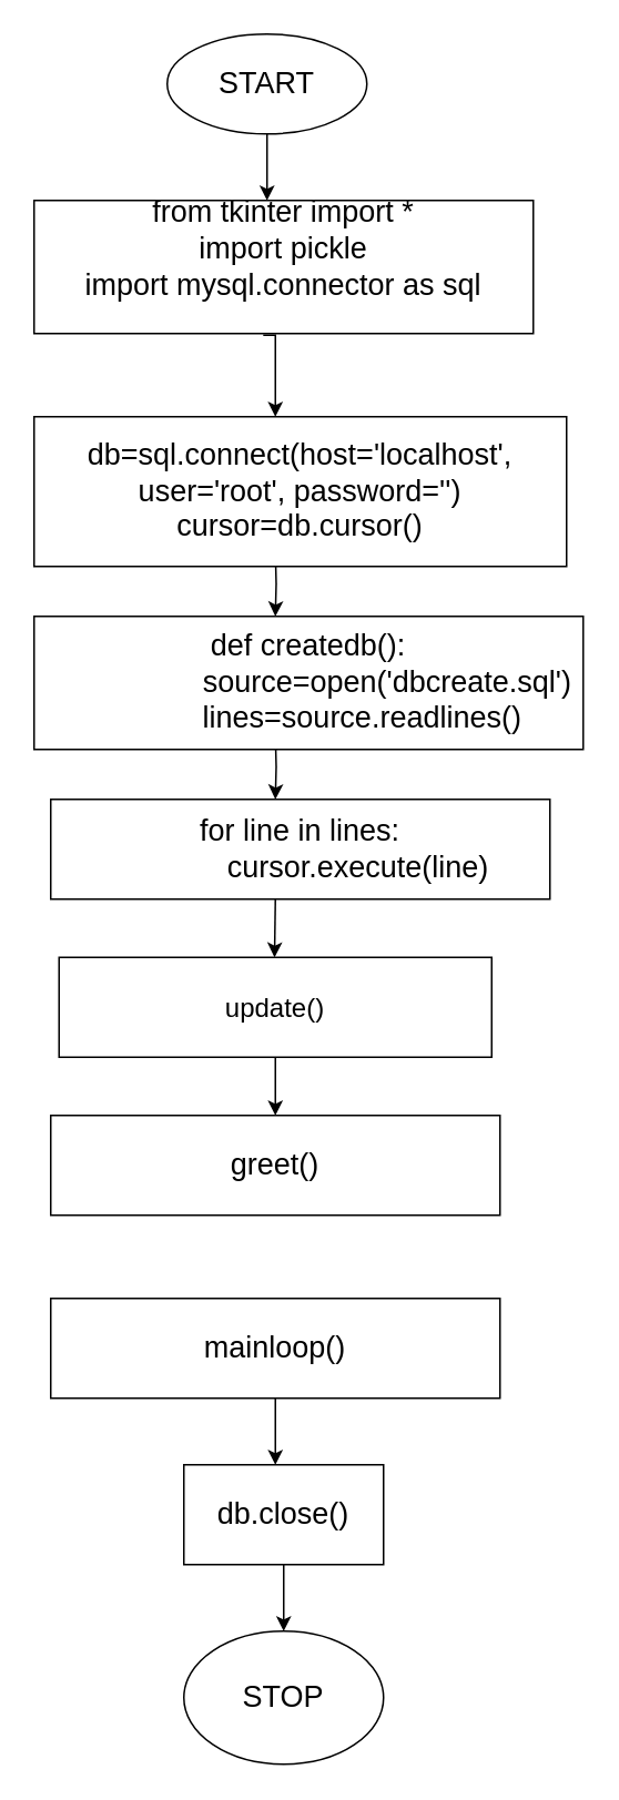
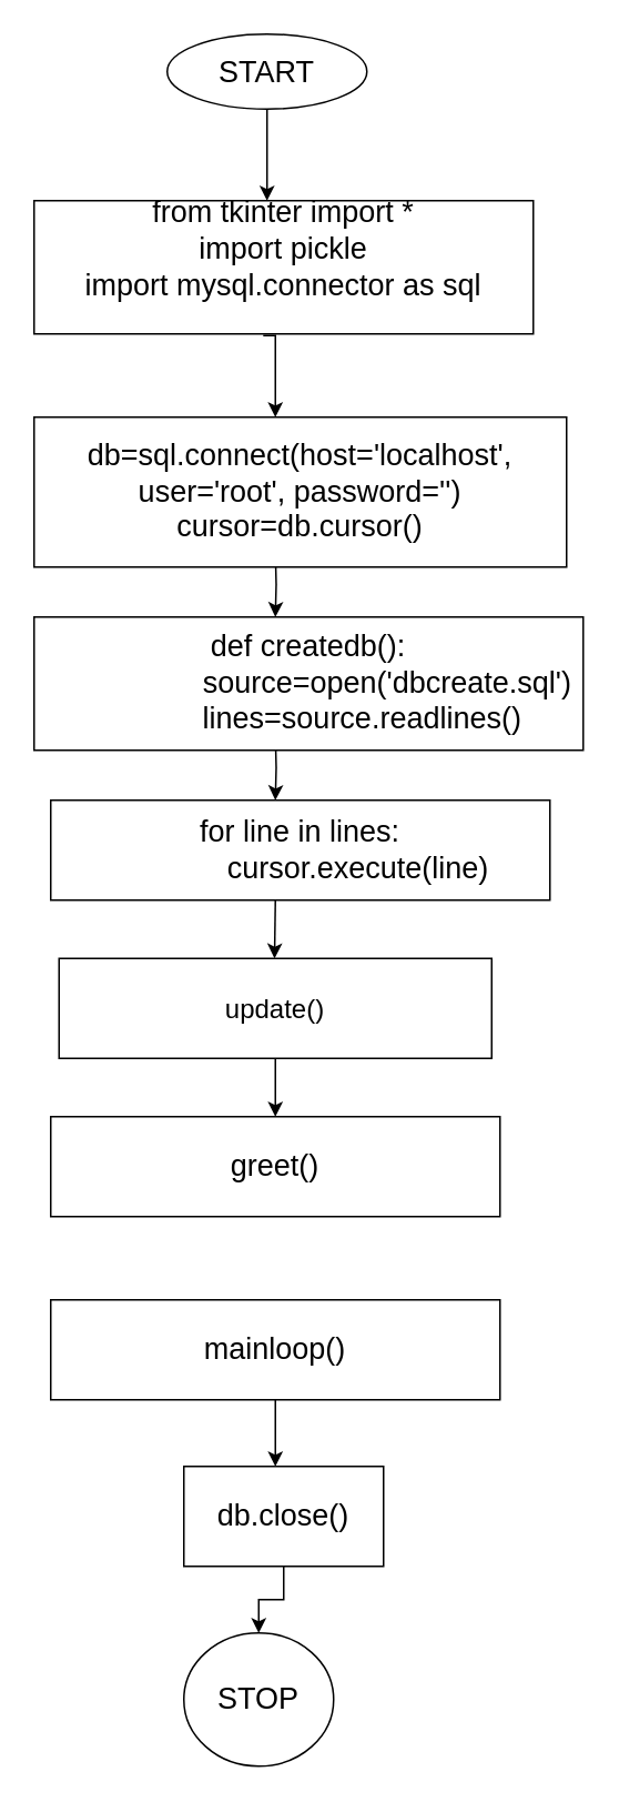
  <mxCell id="0" />
  <mxCell id="1" parent="0" />
  <mxCell id="2" style="edgeStyle=orthogonalEdgeStyle;rounded=0;orthogonalLoop=1;jettySize=auto;html=1;fontSize=18;" parent="1" source="3" edge="1"><mxGeometry relative="1" as="geometry"><mxPoint x="160" y="120" as="targetPoint" /></mxGeometry></mxCell>
- <mxCell id="3" value="&lt;font style=&quot;font-size: 18px&quot;&gt;START&lt;/font&gt;" style="ellipse;whiteSpace=wrap;html=1;" parent="1" vertex="1"><mxGeometry x="100" y="20" width="120" height="60" as="geometry" /></mxCell>
+ <mxCell id="3" value="&lt;font style=&quot;font-size: 18px&quot;&gt;START&lt;/font&gt;" style="ellipse;whiteSpace=wrap;html=1;" parent="1" vertex="1"><mxGeometry x="100" y="20" width="120" height="45" as="geometry" /></mxCell>
  <mxCell id="4" style="edgeStyle=orthogonalEdgeStyle;rounded=0;orthogonalLoop=1;jettySize=auto;html=1;fontSize=18;exitX=0.459;exitY=1.013;exitDx=0;exitDy=0;exitPerimeter=0;" parent="1" source="15" edge="1"><mxGeometry relative="1" as="geometry"><mxPoint x="165" y="250" as="targetPoint" /><mxPoint x="165" y="210" as="sourcePoint" /><Array as="points"><mxPoint x="165" y="201" /></Array></mxGeometry></mxCell>
  <mxCell id="5" style="edgeStyle=orthogonalEdgeStyle;rounded=0;orthogonalLoop=1;jettySize=auto;html=1;exitX=0.5;exitY=1;exitDx=0;exitDy=0;fontSize=18;" parent="1" edge="1"><mxGeometry relative="1" as="geometry"><mxPoint x="165" y="210" as="sourcePoint" /><mxPoint x="165" y="210" as="targetPoint" /></mxGeometry></mxCell>
  <mxCell id="6" style="edgeStyle=orthogonalEdgeStyle;rounded=0;orthogonalLoop=1;jettySize=auto;html=1;fontSize=18;" parent="1" edge="1"><mxGeometry relative="1" as="geometry"><mxPoint x="165" y="370" as="targetPoint" /><mxPoint x="165" y="330" as="sourcePoint" /></mxGeometry></mxCell>
  <mxCell id="7" style="edgeStyle=orthogonalEdgeStyle;rounded=0;orthogonalLoop=1;jettySize=auto;html=1;fontSize=18;" parent="1" edge="1"><mxGeometry relative="1" as="geometry"><mxPoint x="165" y="480" as="targetPoint" /><mxPoint x="165" y="440" as="sourcePoint" /></mxGeometry></mxCell>
  <mxCell id="8" style="edgeStyle=orthogonalEdgeStyle;rounded=0;orthogonalLoop=1;jettySize=auto;html=1;entryX=0.5;entryY=0;entryDx=0;entryDy=0;fontSize=18;" parent="1" edge="1"><mxGeometry relative="1" as="geometry"><mxPoint x="165" y="540" as="sourcePoint" /><mxPoint x="164.5" y="575" as="targetPoint" /></mxGeometry></mxCell>
  <mxCell id="9" style="edgeStyle=orthogonalEdgeStyle;rounded=0;orthogonalLoop=1;jettySize=auto;html=1;fontSize=18;" edge="1" parent="1" source="10"><mxGeometry relative="1" as="geometry"><mxPoint x="165" y="670" as="targetPoint" /></mxGeometry></mxCell>
  <mxCell id="10" value="&lt;font size=&quot;3&quot;&gt;update()&lt;/font&gt;" style="rounded=0;whiteSpace=wrap;html=1;" vertex="1" parent="1"><mxGeometry x="35" y="575" width="260" height="60" as="geometry" /></mxCell>
  <mxCell id="11" value="greet()" style="rounded=0;whiteSpace=wrap;html=1;fontSize=18;" vertex="1" parent="1"><mxGeometry x="30" y="670" width="270" height="60" as="geometry" /></mxCell>
  <mxCell id="12" value="&lt;div&gt;db=sql.connect(host='localhost', user='root', password='')&lt;/div&gt;&lt;div&gt;cursor=db.cursor()&lt;/div&gt;" style="rounded=0;whiteSpace=wrap;html=1;fontSize=18;" vertex="1" parent="1"><mxGeometry x="20" y="250" width="320" height="90" as="geometry" /></mxCell>
  <mxCell id="13" value="&lt;div&gt;def createdb():&lt;/div&gt;&lt;div&gt;&amp;nbsp; &amp;nbsp; &amp;nbsp; &amp;nbsp; &amp;nbsp; &amp;nbsp; &amp;nbsp; &amp;nbsp; &amp;nbsp; &amp;nbsp;source=open('dbcreate.sql')&lt;/div&gt;&lt;div&gt;&amp;nbsp; &amp;nbsp; &amp;nbsp; &amp;nbsp; &amp;nbsp; &amp;nbsp; &amp;nbsp;lines=source.readlines()&lt;/div&gt;" style="rounded=0;whiteSpace=wrap;html=1;fontSize=18;" vertex="1" parent="1"><mxGeometry x="20" y="370" width="330" height="80" as="geometry" /></mxCell>
  <mxCell id="14" value="&lt;div&gt;for line in lines:&lt;/div&gt;&lt;div&gt;&amp;nbsp; &amp;nbsp; &amp;nbsp; &amp;nbsp; &amp;nbsp; &amp;nbsp; &amp;nbsp; cursor.execute(line)&lt;/div&gt;" style="rounded=0;whiteSpace=wrap;html=1;fontSize=18;" vertex="1" parent="1"><mxGeometry x="30" y="480" width="300" height="60" as="geometry" /></mxCell>
  <mxCell id="15" value="&lt;div&gt;from tkinter import *&lt;/div&gt;&lt;div&gt;import pickle&lt;/div&gt;&lt;div&gt;import mysql.connector as sql&lt;/div&gt;&lt;div&gt;&lt;br&gt;&lt;/div&gt;" style="rounded=0;whiteSpace=wrap;html=1;fontSize=18;" vertex="1" parent="1"><mxGeometry x="20" y="120" width="300" height="80" as="geometry" /></mxCell>
  <mxCell id="16" style="edgeStyle=orthogonalEdgeStyle;rounded=0;orthogonalLoop=1;jettySize=auto;html=1;fontSize=18;" edge="1" parent="1" source="17"><mxGeometry relative="1" as="geometry"><mxPoint x="165" y="880" as="targetPoint" /></mxGeometry></mxCell>
  <mxCell id="17" value="mainloop()" style="rounded=0;whiteSpace=wrap;html=1;fontSize=18;" vertex="1" parent="1"><mxGeometry x="30" y="780" width="270" height="60" as="geometry" /></mxCell>
  <mxCell id="18" style="edgeStyle=orthogonalEdgeStyle;rounded=0;orthogonalLoop=1;jettySize=auto;html=1;fontSize=18;" edge="1" parent="1" source="19" target="20"><mxGeometry relative="1" as="geometry"><mxPoint x="170" y="970" as="targetPoint" /></mxGeometry></mxCell>
  <mxCell id="19" value="db.close()" style="rounded=0;whiteSpace=wrap;html=1;fontSize=18;" vertex="1" parent="1"><mxGeometry x="110" y="880" width="120" height="60" as="geometry" /></mxCell>
- <mxCell id="20" value="STOP" style="ellipse;whiteSpace=wrap;html=1;fontSize=18;" vertex="1" parent="1"><mxGeometry x="110" y="980" width="120" height="80" as="geometry" /></mxCell>
+ <mxCell id="20" value="STOP" style="ellipse;whiteSpace=wrap;html=1;fontSize=18;" vertex="1" parent="1"><mxGeometry x="110" y="980" width="90" height="80" as="geometry" /></mxCell>
